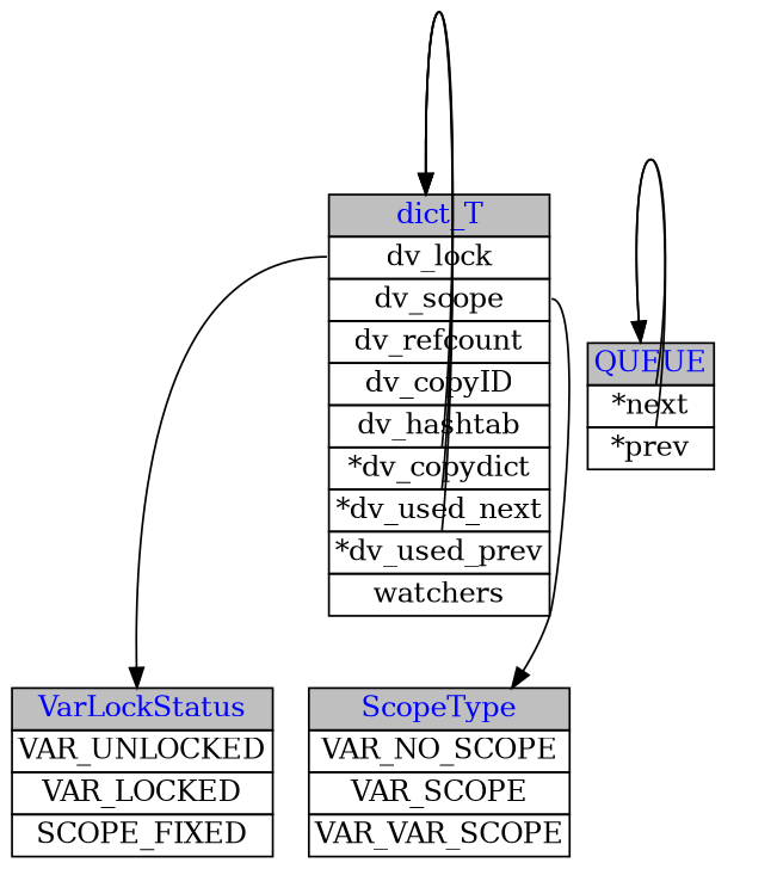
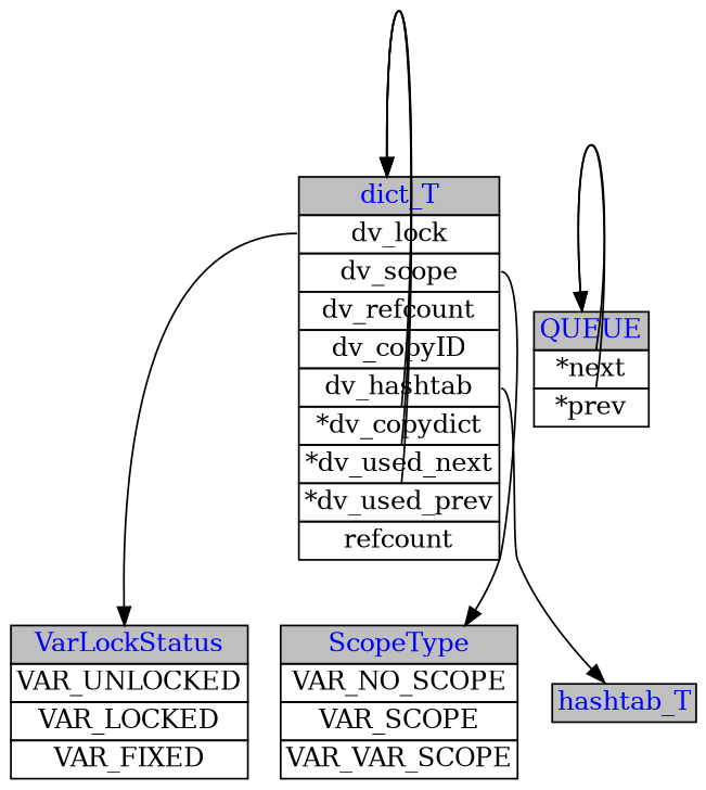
  digraph {
    fontname=Helvetica
    fontsize=10
    node [color=black fillcolor=white fontcolor=black margin=0 shape=none style=filled]
    edge [labelfontname=Helvetica labelfontsize=10 tailport=f0]
-   n1 [height=0 label=<     <TABLE BORDER="0" CELLBORDER="1" CELLSPACING="0">         <TR><TD BGCOLOR="grey75"><FONT COLOR="blue">VarLockStatus</FONT></TD></TR>         <TR><TD PORT="f0">VAR_UNLOCKED</TD></TR>         <TR><TD PORT="f1">VAR_LOCKED</TD></TR>         <TR><TD PORT="f2">SCOPE_FIXED</TD></TR>     </TABLE>> width=0]
+   n1 [height=0 label=<     <TABLE BORDER="0" CELLBORDER="1" CELLSPACING="0">         <TR><TD BGCOLOR="grey75"><FONT COLOR="blue">VarLockStatus</FONT></TD></TR>         <TR><TD PORT="f0">VAR_UNLOCKED</TD></TR>         <TR><TD PORT="f1">VAR_LOCKED</TD></TR>         <TR><TD PORT="f2">VAR_FIXED</TD></TR>     </TABLE>> width=0]
    n2 [height=0 label=<     <TABLE BORDER="0" CELLBORDER="1" CELLSPACING="0">         <TR><TD BGCOLOR="grey75"><FONT COLOR="blue">ScopeType</FONT></TD></TR>         <TR><TD PORT="f0">VAR_NO_SCOPE</TD></TR>         <TR><TD PORT="f1">VAR_SCOPE</TD></TR>         <TR><TD PORT="f2">VAR_VAR_SCOPE</TD></TR>     </TABLE>> width=0]
    n3 [height=0 label=<     <TABLE BORDER="0" CELLBORDER="1" CELLSPACING="0">         <TR><TD BGCOLOR="grey75"><FONT COLOR="blue">QUEUE</FONT></TD></TR>         <TR><TD PORT="f0">*next</TD></TR>         <TR><TD PORT="f1">*prev</TD></TR>     </TABLE>> width=0]
-   n4 [height=0 label=<     <TABLE BORDER="0" CELLBORDER="1" CELLSPACING="0">         <TR><TD BGCOLOR="grey75"><FONT COLOR="blue">dict_T</FONT></TD></TR>         <TR><TD PORT="f0">dv_lock</TD></TR>         <TR><TD PORT="f1">dv_scope</TD></TR>         <TR><TD PORT="f2">dv_refcount</TD></TR>         <TR><TD PORT="f3">dv_copyID</TD></TR>         <TR><TD PORT="f4">dv_hashtab</TD></TR>         <TR><TD PORT="f5">*dv_copydict</TD></TR>         <TR><TD PORT="f6">*dv_used_next</TD></TR>         <TR><TD PORT="f7">*dv_used_prev</TD></TR>         <TR><TD PORT="f8">watchers</TD></TR>     </TABLE>> width=0]
+   n4 [height=0 label=<     <TABLE BORDER="0" CELLBORDER="1" CELLSPACING="0">         <TR><TD BGCOLOR="grey75"><FONT COLOR="blue">dict_T</FONT></TD></TR>         <TR><TD PORT="f0">dv_lock</TD></TR>         <TR><TD PORT="f1">dv_scope</TD></TR>         <TR><TD PORT="f2">dv_refcount</TD></TR>         <TR><TD PORT="f3">dv_copyID</TD></TR>         <TR><TD PORT="f4">dv_hashtab</TD></TR>         <TR><TD PORT="f5">*dv_copydict</TD></TR>         <TR><TD PORT="f6">*dv_used_next</TD></TR>         <TR><TD PORT="f7">*dv_used_prev</TD></TR>         <TR><TD PORT="f8">refcount</TD></TR>     </TABLE>> width=0]
+   n5 [height=0 label=<     <TABLE BORDER="0" CELLBORDER="1" CELLSPACING="0">         <TR><TD BGCOLOR="grey75" HREF="hash.svg"><FONT COLOR="blue">hashtab_T</FONT></TD></TR>     </TABLE>> width=0]
    n3 -> n3
    n3 -> n3 [tailport=f1]
    n4 -> n1
    n4 -> n2 [tailport=f1]
    n4 -> n4 [tailport=f5]
    n4 -> n4 [tailport=f6]
    n4 -> n4 [tailport=f7]
+   n4 -> n5 [tailport=f4]
  }
